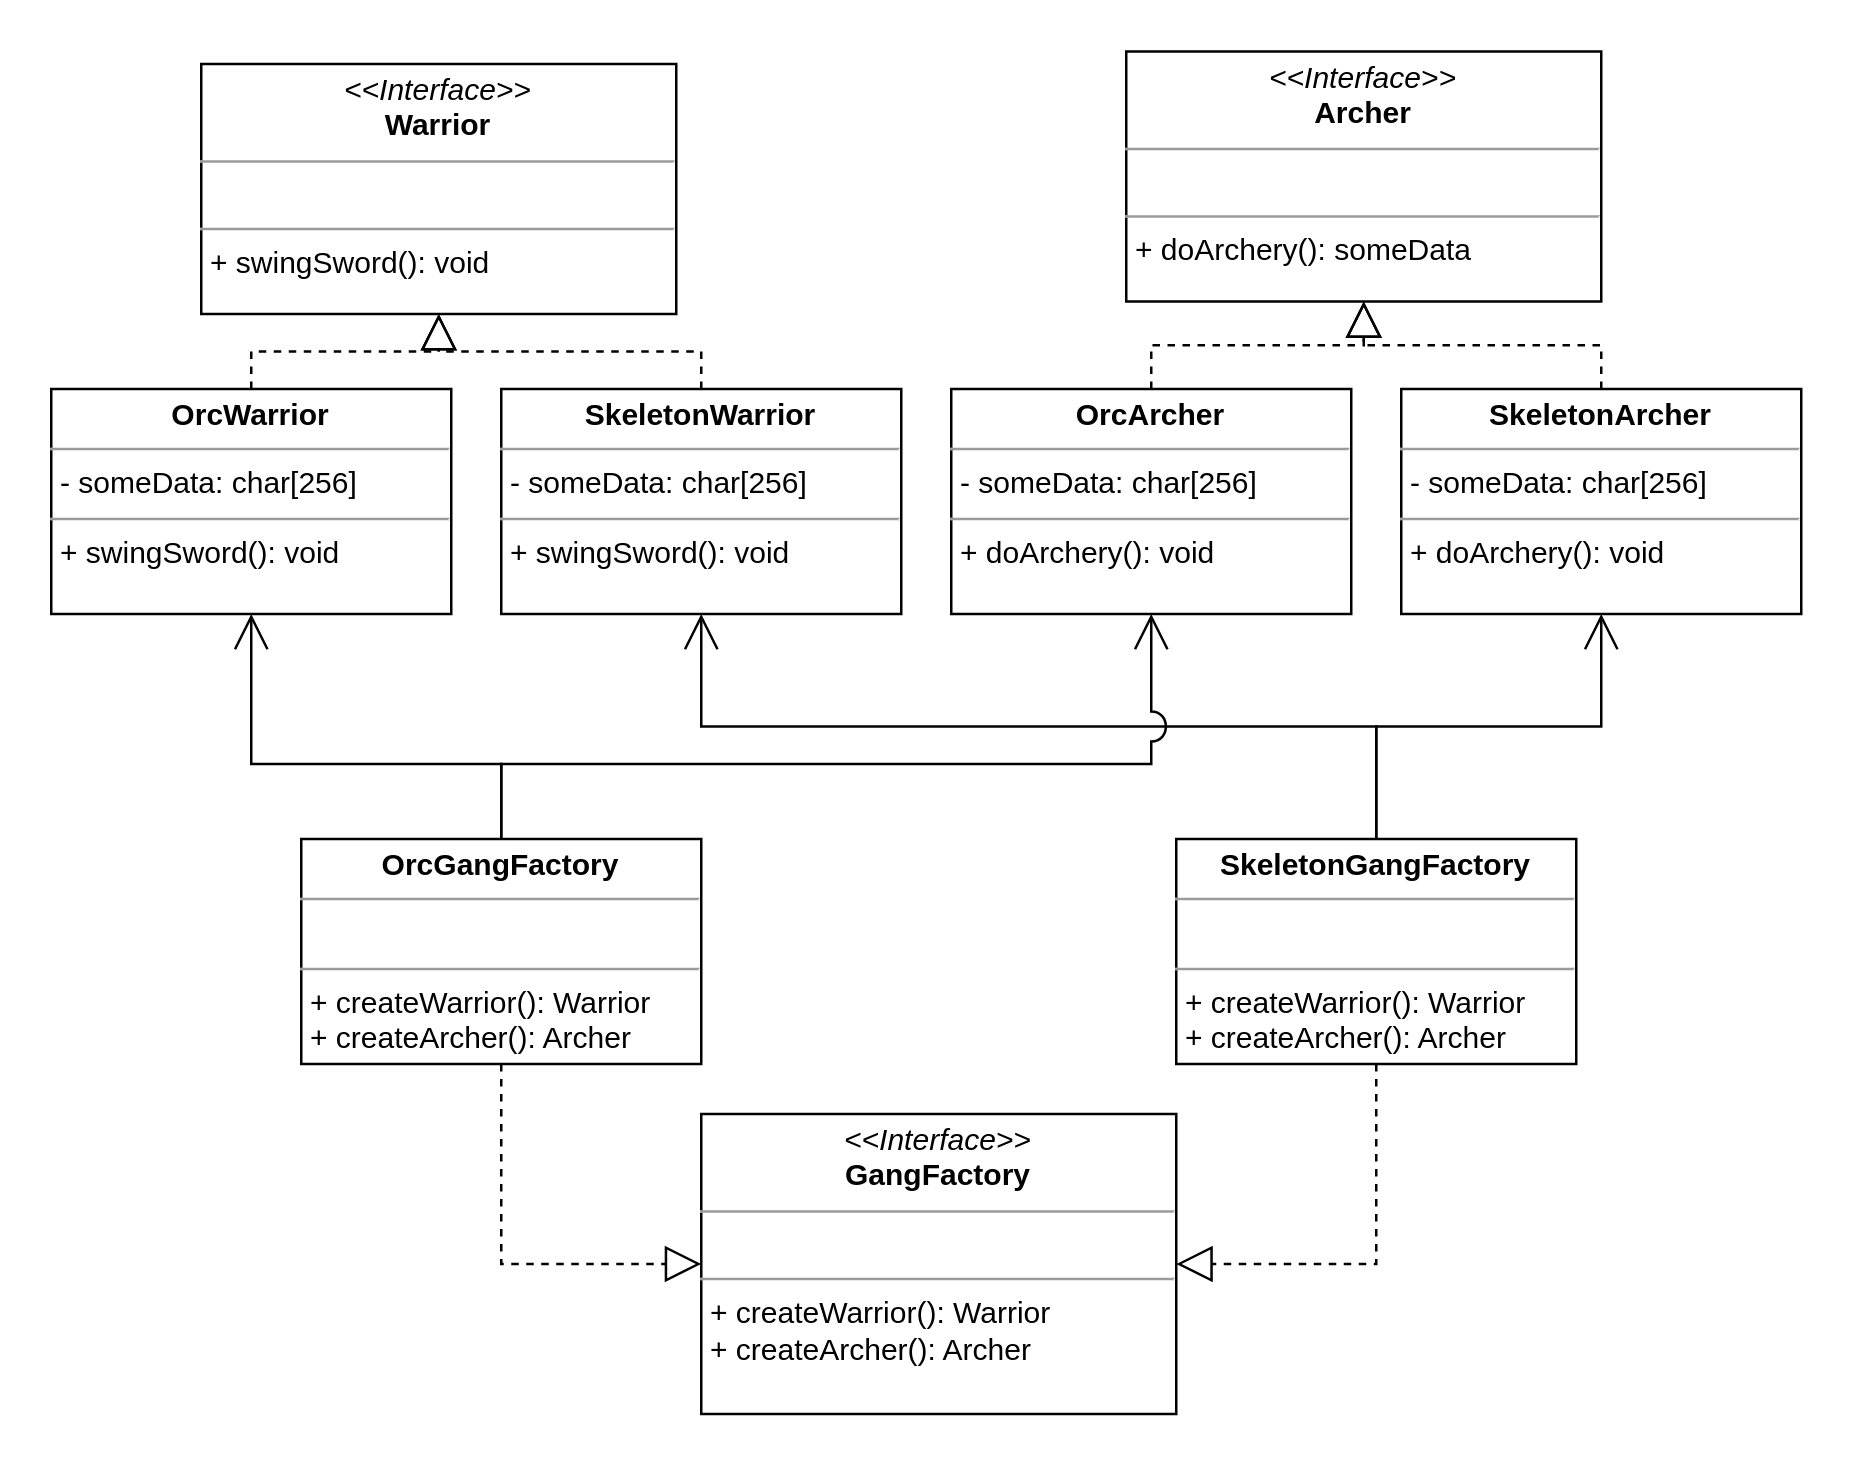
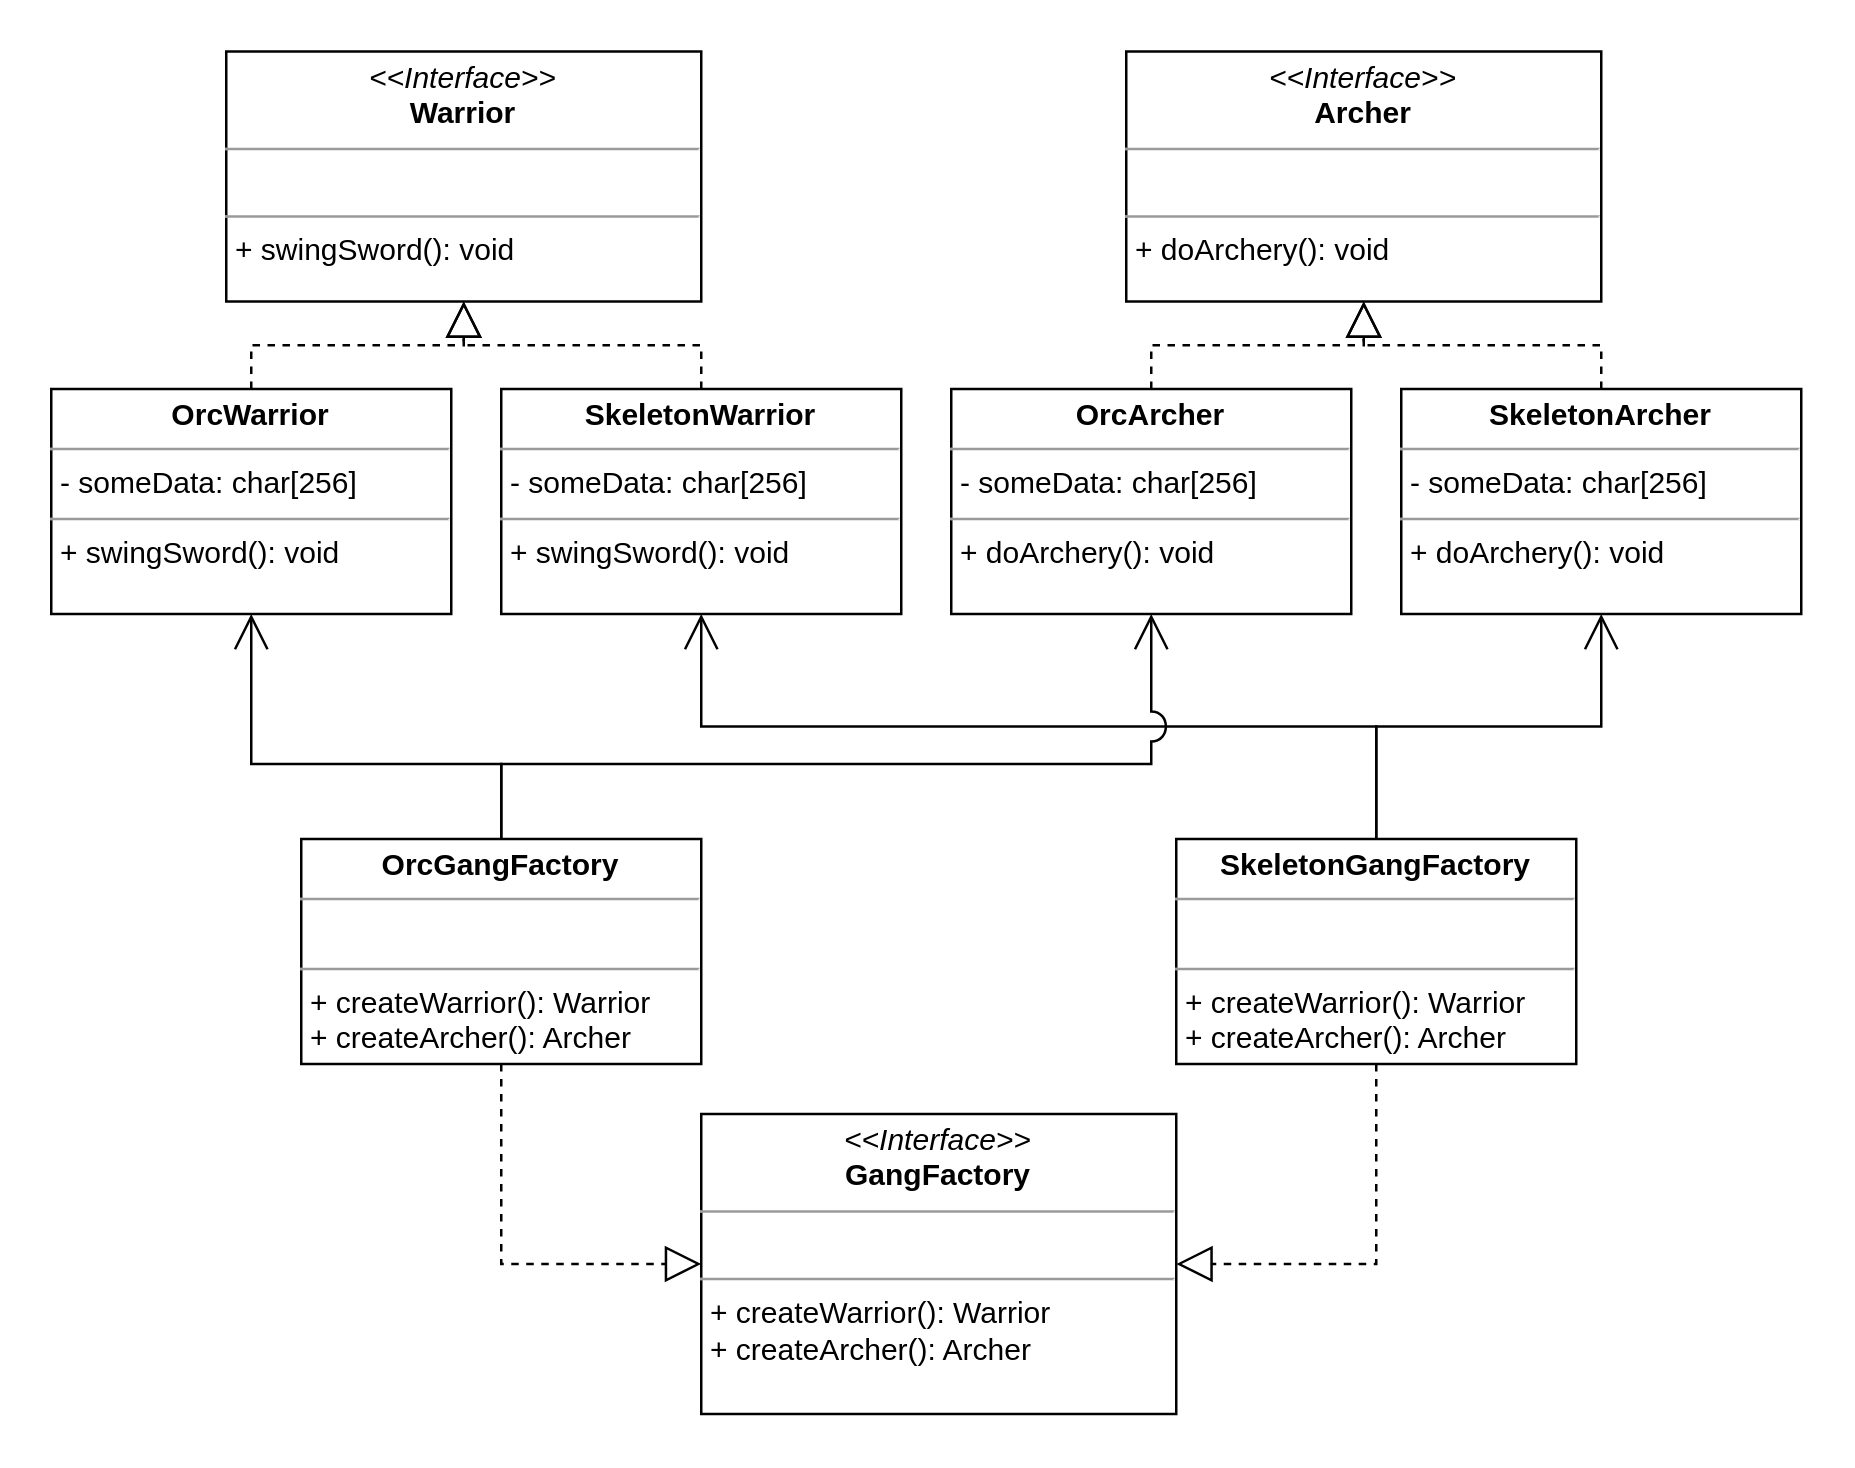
  <mxCell id="0" />
  <mxCell id="1" parent="0" />
- <mxCell id="2" value="&lt;p style=&quot;margin:0px;margin-top:4px;text-align:center;&quot;&gt;&lt;i&gt;&amp;lt;&amp;lt;Interface&amp;gt;&amp;gt;&lt;/i&gt;&lt;br&gt;&lt;b&gt;Warrior&lt;/b&gt;&lt;/p&gt;&lt;hr size=&quot;1&quot;&gt;&lt;p style=&quot;margin:0px;margin-left:4px;&quot;&gt;&lt;br&gt;&lt;/p&gt;&lt;hr size=&quot;1&quot;&gt;&lt;p style=&quot;margin:0px;margin-left:4px;&quot;&gt;+ swingSword(): void&lt;/p&gt;" style="verticalAlign=top;align=left;overflow=fill;fontSize=12;fontFamily=Helvetica;html=1;whiteSpace=wrap;" vertex="1" parent="1"><mxGeometry x="80" y="25" width="190" height="100" as="geometry" /></mxCell>
- <mxCell id="3" value="&lt;p style=&quot;margin:0px;margin-top:4px;text-align:center;&quot;&gt;&lt;i&gt;&amp;lt;&amp;lt;&lt;/i&gt;&lt;i style=&quot;border-color: var(--border-color);&quot;&gt;Interface&lt;/i&gt;&lt;i&gt;&amp;gt;&amp;gt;&lt;/i&gt;&lt;br&gt;&lt;b&gt;Archer&lt;/b&gt;&lt;/p&gt;&lt;hr size=&quot;1&quot;&gt;&lt;p style=&quot;margin:0px;margin-left:4px;&quot;&gt;&lt;br&gt;&lt;/p&gt;&lt;hr size=&quot;1&quot;&gt;&lt;p style=&quot;margin:0px;margin-left:4px;&quot;&gt;+ doArchery(): someData&lt;/p&gt;" style="verticalAlign=top;align=left;overflow=fill;fontSize=12;fontFamily=Helvetica;html=1;whiteSpace=wrap;" vertex="1" parent="1"><mxGeometry x="450" y="20" width="190" height="100" as="geometry" /></mxCell>
+ <mxCell id="2" value="&lt;p style=&quot;margin:0px;margin-top:4px;text-align:center;&quot;&gt;&lt;i&gt;&amp;lt;&amp;lt;Interface&amp;gt;&amp;gt;&lt;/i&gt;&lt;br&gt;&lt;b&gt;Warrior&lt;/b&gt;&lt;/p&gt;&lt;hr size=&quot;1&quot;&gt;&lt;p style=&quot;margin:0px;margin-left:4px;&quot;&gt;&lt;br&gt;&lt;/p&gt;&lt;hr size=&quot;1&quot;&gt;&lt;p style=&quot;margin:0px;margin-left:4px;&quot;&gt;+ swingSword(): void&lt;/p&gt;" style="verticalAlign=top;align=left;overflow=fill;fontSize=12;fontFamily=Helvetica;html=1;whiteSpace=wrap;" vertex="1" parent="1"><mxGeometry x="90" y="20" width="190" height="100" as="geometry" /></mxCell>
+ <mxCell id="3" value="&lt;p style=&quot;margin:0px;margin-top:4px;text-align:center;&quot;&gt;&lt;i&gt;&amp;lt;&amp;lt;&lt;/i&gt;&lt;i style=&quot;border-color: var(--border-color);&quot;&gt;Interface&lt;/i&gt;&lt;i&gt;&amp;gt;&amp;gt;&lt;/i&gt;&lt;br&gt;&lt;b&gt;Archer&lt;/b&gt;&lt;/p&gt;&lt;hr size=&quot;1&quot;&gt;&lt;p style=&quot;margin:0px;margin-left:4px;&quot;&gt;&lt;br&gt;&lt;/p&gt;&lt;hr size=&quot;1&quot;&gt;&lt;p style=&quot;margin:0px;margin-left:4px;&quot;&gt;+ doArchery(): void&lt;/p&gt;" style="verticalAlign=top;align=left;overflow=fill;fontSize=12;fontFamily=Helvetica;html=1;whiteSpace=wrap;" vertex="1" parent="1"><mxGeometry x="450" y="20" width="190" height="100" as="geometry" /></mxCell>
  <mxCell id="4" value="&lt;p style=&quot;margin:0px;margin-top:4px;text-align:center;&quot;&gt;&lt;b&gt;OrcWarrior&lt;/b&gt;&lt;/p&gt;&lt;hr size=&quot;1&quot;&gt;&lt;p style=&quot;margin:0px;margin-left:4px;&quot;&gt;- someData: char[256]&lt;/p&gt;&lt;hr size=&quot;1&quot;&gt;&lt;p style=&quot;margin:0px;margin-left:4px;&quot;&gt;+ swingSword(): void&lt;/p&gt;" style="verticalAlign=top;align=left;overflow=fill;fontSize=12;fontFamily=Helvetica;html=1;whiteSpace=wrap;" vertex="1" parent="1"><mxGeometry x="20" y="155" width="160" height="90" as="geometry" /></mxCell>
  <mxCell id="5" value="&lt;p style=&quot;margin:0px;margin-top:4px;text-align:center;&quot;&gt;&lt;b&gt;SkeletonWarrior&lt;/b&gt;&lt;/p&gt;&lt;hr size=&quot;1&quot;&gt;&lt;p style=&quot;margin:0px;margin-left:4px;&quot;&gt;- someData: char[256]&lt;/p&gt;&lt;hr size=&quot;1&quot;&gt;&lt;p style=&quot;margin:0px;margin-left:4px;&quot;&gt;+ swingSword(): void&lt;/p&gt;" style="verticalAlign=top;align=left;overflow=fill;fontSize=12;fontFamily=Helvetica;html=1;whiteSpace=wrap;" vertex="1" parent="1"><mxGeometry x="200" y="155" width="160" height="90" as="geometry" /></mxCell>
  <mxCell id="6" value="&lt;p style=&quot;margin:0px;margin-top:4px;text-align:center;&quot;&gt;&lt;b&gt;OrcArcher&lt;/b&gt;&lt;/p&gt;&lt;hr size=&quot;1&quot;&gt;&lt;p style=&quot;margin:0px;margin-left:4px;&quot;&gt;- someData: char[256]&lt;/p&gt;&lt;hr size=&quot;1&quot;&gt;&lt;p style=&quot;margin:0px;margin-left:4px;&quot;&gt;+ doArchery(): void&lt;/p&gt;" style="verticalAlign=top;align=left;overflow=fill;fontSize=12;fontFamily=Helvetica;html=1;whiteSpace=wrap;" vertex="1" parent="1"><mxGeometry x="380" y="155" width="160" height="90" as="geometry" /></mxCell>
  <mxCell id="7" value="&lt;p style=&quot;margin:0px;margin-top:4px;text-align:center;&quot;&gt;&lt;b&gt;SkeletonArcher&lt;/b&gt;&lt;/p&gt;&lt;hr size=&quot;1&quot;&gt;&lt;p style=&quot;margin:0px;margin-left:4px;&quot;&gt;- someData: char[256]&lt;/p&gt;&lt;hr size=&quot;1&quot;&gt;&lt;p style=&quot;margin:0px;margin-left:4px;&quot;&gt;+ doArchery(): void&lt;/p&gt;" style="verticalAlign=top;align=left;overflow=fill;fontSize=12;fontFamily=Helvetica;html=1;whiteSpace=wrap;" vertex="1" parent="1"><mxGeometry x="560" y="155" width="160" height="90" as="geometry" /></mxCell>
  <mxCell id="8" value="&lt;p style=&quot;margin:0px;margin-top:4px;text-align:center;&quot;&gt;&lt;i&gt;&amp;lt;&amp;lt;Interface&amp;gt;&amp;gt;&lt;/i&gt;&lt;br&gt;&lt;b&gt;GangFactory&lt;/b&gt;&lt;/p&gt;&lt;hr size=&quot;1&quot;&gt;&lt;p style=&quot;margin:0px;margin-left:4px;&quot;&gt;&lt;br&gt;&lt;/p&gt;&lt;hr size=&quot;1&quot;&gt;&lt;p style=&quot;margin:0px;margin-left:4px;&quot;&gt;+ createWarrior(): Warrior&lt;/p&gt;&lt;p style=&quot;margin:0px;margin-left:4px;&quot;&gt;+ createArcher(): Archer&lt;/p&gt;" style="verticalAlign=top;align=left;overflow=fill;fontSize=12;fontFamily=Helvetica;html=1;whiteSpace=wrap;" vertex="1" parent="1"><mxGeometry x="280" y="445" width="190" height="120" as="geometry" /></mxCell>
  <mxCell id="9" value="" style="endArrow=block;dashed=1;endFill=0;endSize=12;html=1;rounded=0;edgeStyle=orthogonalEdgeStyle;exitX=0.5;exitY=0;exitDx=0;exitDy=0;fontSize=12;entryX=0.5;entryY=1;entryDx=0;entryDy=0;" edge="1" parent="1" source="5" target="2"><mxGeometry width="160" relative="1" as="geometry"><mxPoint x="555.03" y="275" as="sourcePoint" /><mxPoint x="400" y="275" as="targetPoint" /></mxGeometry></mxCell>
  <mxCell id="10" value="" style="endArrow=block;dashed=1;endFill=0;endSize=12;html=1;rounded=0;edgeStyle=orthogonalEdgeStyle;exitX=0.5;exitY=0;exitDx=0;exitDy=0;fontSize=12;entryX=0.5;entryY=1;entryDx=0;entryDy=0;" edge="1" parent="1" source="4" target="2"><mxGeometry width="160" relative="1" as="geometry"><mxPoint x="555.03" y="275" as="sourcePoint" /><mxPoint x="400" y="275" as="targetPoint" /></mxGeometry></mxCell>
  <mxCell id="11" value="" style="endArrow=block;dashed=1;endFill=0;endSize=12;html=1;rounded=0;edgeStyle=orthogonalEdgeStyle;exitX=0.5;exitY=0;exitDx=0;exitDy=0;fontSize=12;entryX=0.5;entryY=1;entryDx=0;entryDy=0;" edge="1" parent="1" source="6" target="3"><mxGeometry width="160" relative="1" as="geometry"><mxPoint x="555.03" y="275" as="sourcePoint" /><mxPoint x="400" y="275" as="targetPoint" /></mxGeometry></mxCell>
  <mxCell id="12" value="" style="endArrow=block;dashed=1;endFill=0;endSize=12;html=1;rounded=0;edgeStyle=orthogonalEdgeStyle;fontSize=12;entryX=0.5;entryY=1;entryDx=0;entryDy=0;" edge="1" parent="1" source="7" target="3"><mxGeometry width="160" relative="1" as="geometry"><mxPoint x="555.03" y="275" as="sourcePoint" /><mxPoint x="400" y="275" as="targetPoint" /></mxGeometry></mxCell>
  <mxCell id="13" value="&lt;p style=&quot;margin:0px;margin-top:4px;text-align:center;&quot;&gt;&lt;b&gt;OrcGangFactory&lt;/b&gt;&lt;/p&gt;&lt;hr size=&quot;1&quot;&gt;&lt;p style=&quot;margin:0px;margin-left:4px;&quot;&gt;&lt;br&gt;&lt;/p&gt;&lt;hr size=&quot;1&quot;&gt;&lt;p style=&quot;border-color: var(--border-color); margin: 0px 0px 0px 4px;&quot;&gt;+ createWarrior(): Warrior&lt;/p&gt;&lt;p style=&quot;border-color: var(--border-color); margin: 0px 0px 0px 4px;&quot;&gt;+ createArcher(): Archer&lt;/p&gt;" style="verticalAlign=top;align=left;overflow=fill;fontSize=12;fontFamily=Helvetica;html=1;whiteSpace=wrap;" vertex="1" parent="1"><mxGeometry x="120" y="335" width="160" height="90" as="geometry" /></mxCell>
  <mxCell id="14" value="&lt;p style=&quot;margin:0px;margin-top:4px;text-align:center;&quot;&gt;&lt;b&gt;SkeletonGangFactory&lt;/b&gt;&lt;/p&gt;&lt;hr size=&quot;1&quot;&gt;&lt;p style=&quot;margin:0px;margin-left:4px;&quot;&gt;&lt;br&gt;&lt;/p&gt;&lt;hr size=&quot;1&quot;&gt;&lt;p style=&quot;border-color: var(--border-color); margin: 0px 0px 0px 4px;&quot;&gt;+ createWarrior(): Warrior&lt;/p&gt;&lt;p style=&quot;border-color: var(--border-color); margin: 0px 0px 0px 4px;&quot;&gt;+ createArcher(): Archer&lt;/p&gt;" style="verticalAlign=top;align=left;overflow=fill;fontSize=12;fontFamily=Helvetica;html=1;whiteSpace=wrap;" vertex="1" parent="1"><mxGeometry x="470" y="335" width="160" height="90" as="geometry" /></mxCell>
  <mxCell id="15" value="" style="endArrow=block;dashed=1;endFill=0;endSize=12;html=1;rounded=0;edgeStyle=orthogonalEdgeStyle;exitX=0.5;exitY=1;exitDx=0;exitDy=0;fontSize=12;entryX=1;entryY=0.5;entryDx=0;entryDy=0;" edge="1" parent="1" source="14" target="8"><mxGeometry width="160" relative="1" as="geometry"><mxPoint x="555.03" y="345" as="sourcePoint" /><mxPoint x="350" y="355" as="targetPoint" /></mxGeometry></mxCell>
  <mxCell id="16" value="" style="endArrow=block;dashed=1;endFill=0;endSize=12;html=1;rounded=0;edgeStyle=orthogonalEdgeStyle;fontSize=12;entryX=0;entryY=0.5;entryDx=0;entryDy=0;" edge="1" parent="1" source="13" target="8"><mxGeometry width="160" relative="1" as="geometry"><mxPoint x="555.03" y="345" as="sourcePoint" /><mxPoint x="400" y="345" as="targetPoint" /></mxGeometry></mxCell>
  <mxCell id="17" value="" style="endArrow=open;endFill=1;endSize=12;html=1;rounded=0;edgeStyle=orthogonalEdgeStyle;fontSize=12;entryX=0.5;entryY=1;entryDx=0;entryDy=0;exitX=0.5;exitY=0;exitDx=0;exitDy=0;" edge="1" parent="1" source="14" target="7"><mxGeometry width="160" relative="1" as="geometry"><mxPoint x="390" y="275" as="sourcePoint" /><mxPoint x="550" y="275" as="targetPoint" /></mxGeometry></mxCell>
  <mxCell id="18" value="" style="endArrow=open;endFill=1;endSize=12;html=1;rounded=0;edgeStyle=orthogonalEdgeStyle;fontSize=12;entryX=0.5;entryY=1;entryDx=0;entryDy=0;exitX=0.5;exitY=0;exitDx=0;exitDy=0;" edge="1" parent="1" source="14" target="5"><mxGeometry width="160" relative="1" as="geometry"><mxPoint x="390" y="275" as="sourcePoint" /><mxPoint x="550" y="275" as="targetPoint" /></mxGeometry></mxCell>
  <mxCell id="19" value="" style="endArrow=open;endFill=1;endSize=12;html=1;rounded=0;edgeStyle=orthogonalEdgeStyle;fontSize=12;exitX=0.5;exitY=0;exitDx=0;exitDy=0;entryX=0.5;entryY=1;entryDx=0;entryDy=0;jumpStyle=arc;jumpSize=12;" edge="1" parent="1" source="13" target="6"><mxGeometry width="160" relative="1" as="geometry"><mxPoint x="390" y="275" as="sourcePoint" /><mxPoint x="550" y="275" as="targetPoint" /><Array as="points"><mxPoint x="200" y="305" /><mxPoint x="460" y="305" /></Array></mxGeometry></mxCell>
  <mxCell id="20" value="" style="endArrow=open;endFill=1;endSize=12;html=1;rounded=0;edgeStyle=orthogonalEdgeStyle;fontSize=12;exitX=0.5;exitY=0;exitDx=0;exitDy=0;" edge="1" parent="1" source="13" target="4"><mxGeometry width="160" relative="1" as="geometry"><mxPoint x="390" y="275" as="sourcePoint" /><mxPoint x="550" y="275" as="targetPoint" /><Array as="points"><mxPoint x="200" y="305" /><mxPoint x="100" y="305" /></Array></mxGeometry></mxCell>
